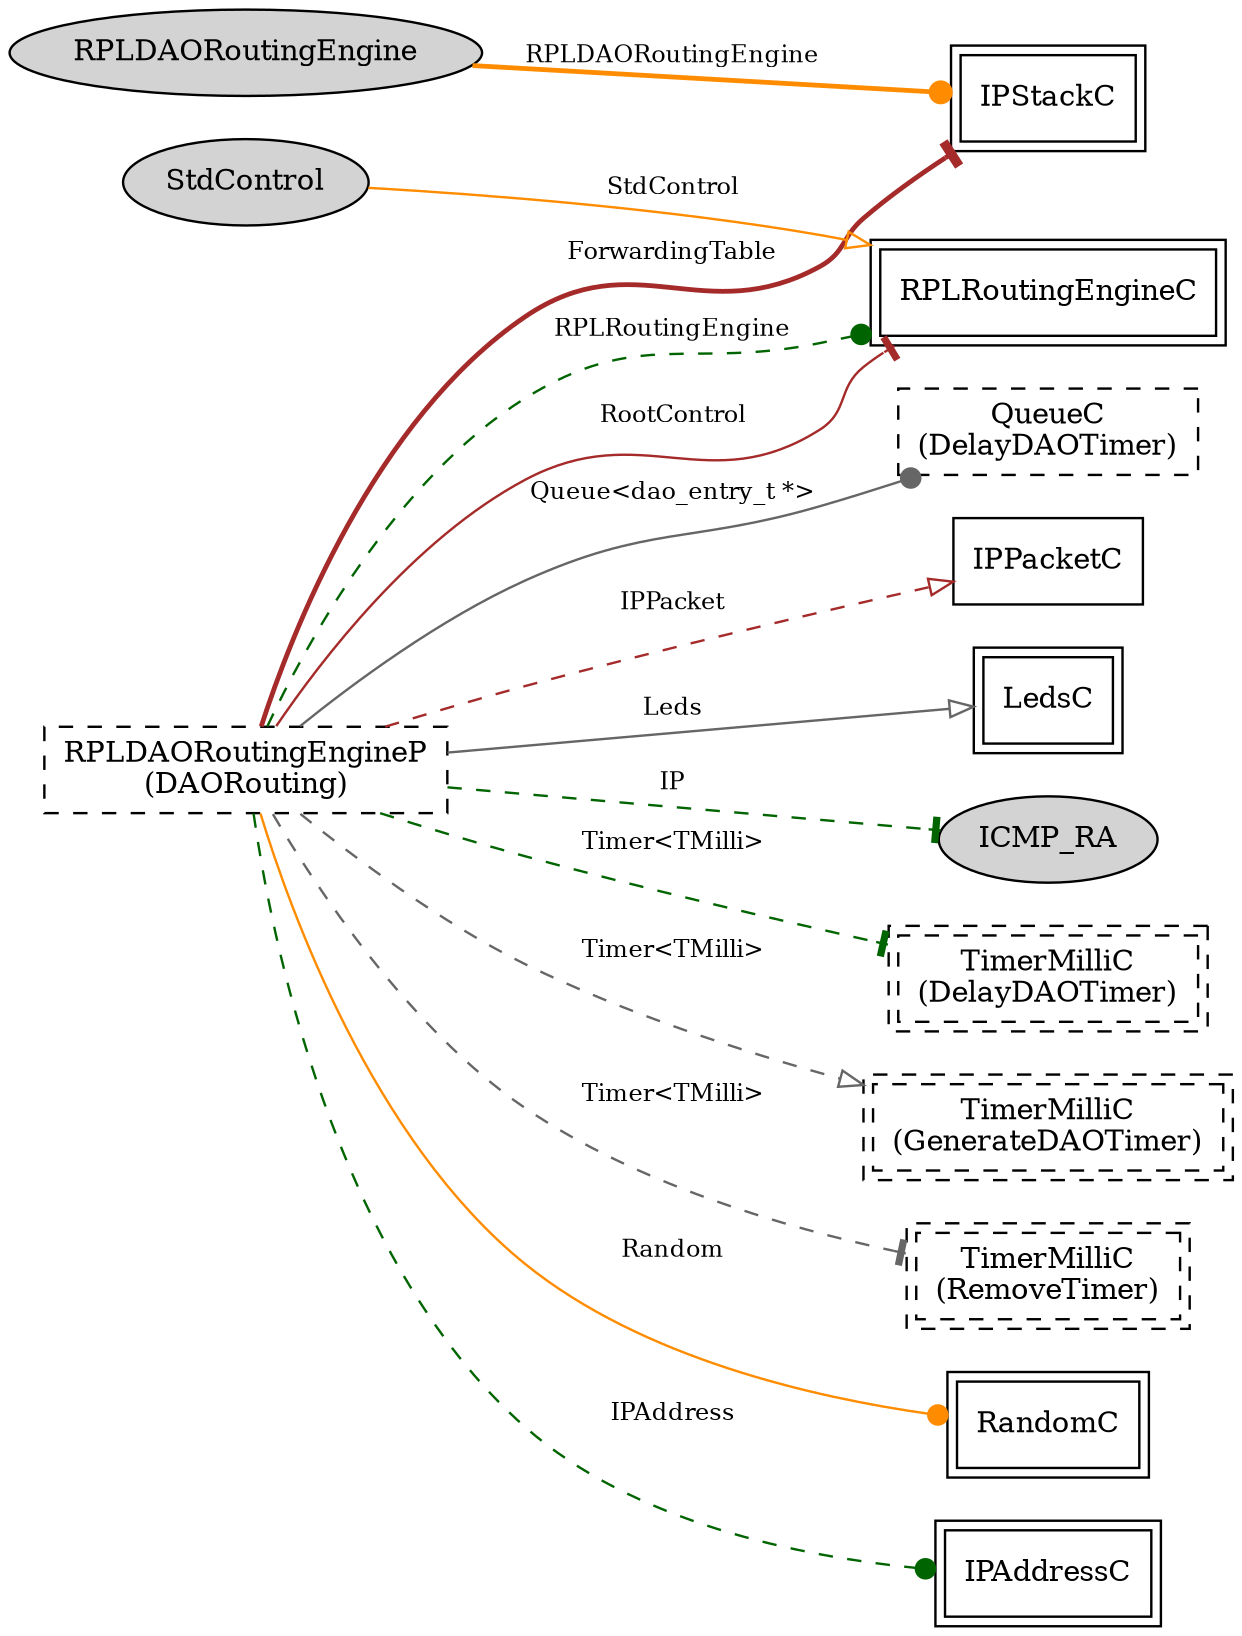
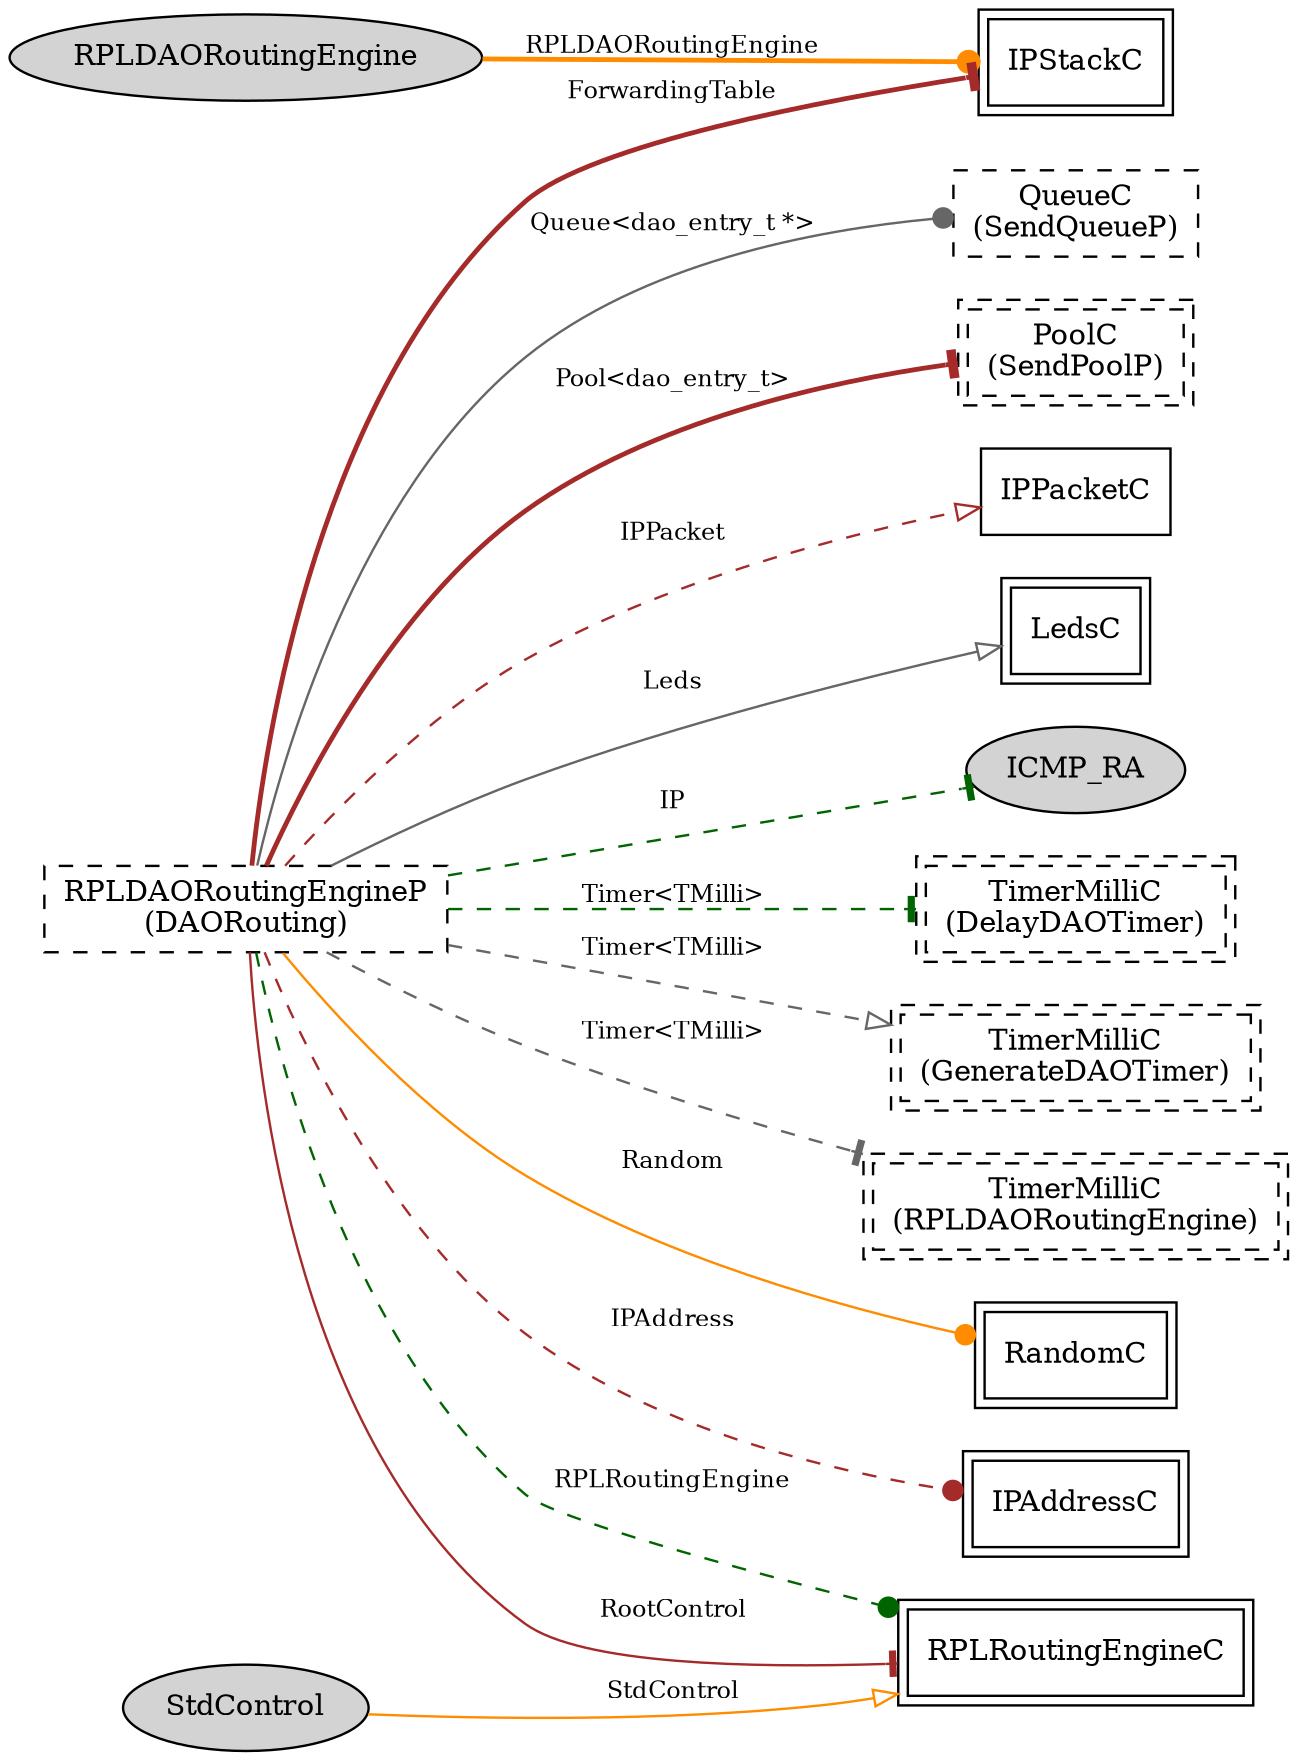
  digraph {
    rankdir=LR
    node [fontsize=12 shape=box peripheries=2]
    edge [arrowhead=tee color=brown fontsize=10 style=dashed]
    n1 [label=RPLDAORoutingEngine shape=ellipse style=filled peripheries=""]
    IPStackC
    n3 [label="RPLDAORoutingEngineP\n(DAORouting)" style=dashed peripheries=""]
    n4 [label=ICMP_RA shape=ellipse style=filled peripheries=""]
    n5 [label="TimerMilliC\n(DelayDAOTimer)" style=dashed]
    n6 [label="TimerMilliC\n(GenerateDAOTimer)" style=dashed]
-   n7 [label="TimerMilliC\n(RemoveTimer)" style=dashed]
+   n7 [label="TimerMilliC\n(RPLDAORoutingEngine)" style=dashed]
    RandomC
    IPAddressC
    RPLRoutingEngineC
-   n11 [label="QueueC\n(DelayDAOTimer)" style=dashed peripheries=""]
+   n11 [label="QueueC\n(SendQueueP)" style=dashed peripheries=""]
+   n12 [label="PoolC\n(SendPoolP)" style=dashed]
    IPPacketC [peripheries=""]
    LedsC
    n15 [label=StdControl shape=ellipse style=filled peripheries=""]
    n1 -> IPStackC [arrowhead=dot color=darkorange label=RPLDAORoutingEngine style=bold]
    n3 -> IPStackC [label=ForwardingTable style=bold]
    n3 -> n4 [color=darkgreen label=IP]
    n3 -> n5 [color=darkgreen label="Timer<TMilli>"]
    n3 -> n6 [arrowhead=onormal color=gray40 label="Timer<TMilli>"]
    n3 -> n7 [color=gray40 label="Timer<TMilli>"]
    n3 -> RandomC [arrowhead=dot color=darkorange label=Random style=solid]
-   n3 -> IPAddressC [arrowhead=dot color=darkgreen label=IPAddress]
+   n3 -> IPAddressC [arrowhead=dot label=IPAddress]
    n3 -> RPLRoutingEngineC [arrowhead=dot color=darkgreen label=RPLRoutingEngine]
    n3 -> RPLRoutingEngineC [label=RootControl style=solid]
    n3 -> n11 [arrowhead=dot color=gray40 label="Queue<dao_entry_t *>" style=solid]
+   n3 -> n12 [label="Pool<dao_entry_t>" style=bold]
    n3 -> IPPacketC [arrowhead=onormal label=IPPacket]
    n3 -> LedsC [arrowhead=onormal color=gray40 label=Leds style=solid]
    n15 -> RPLRoutingEngineC [arrowhead=onormal color=darkorange label=StdControl style=solid]
  }
